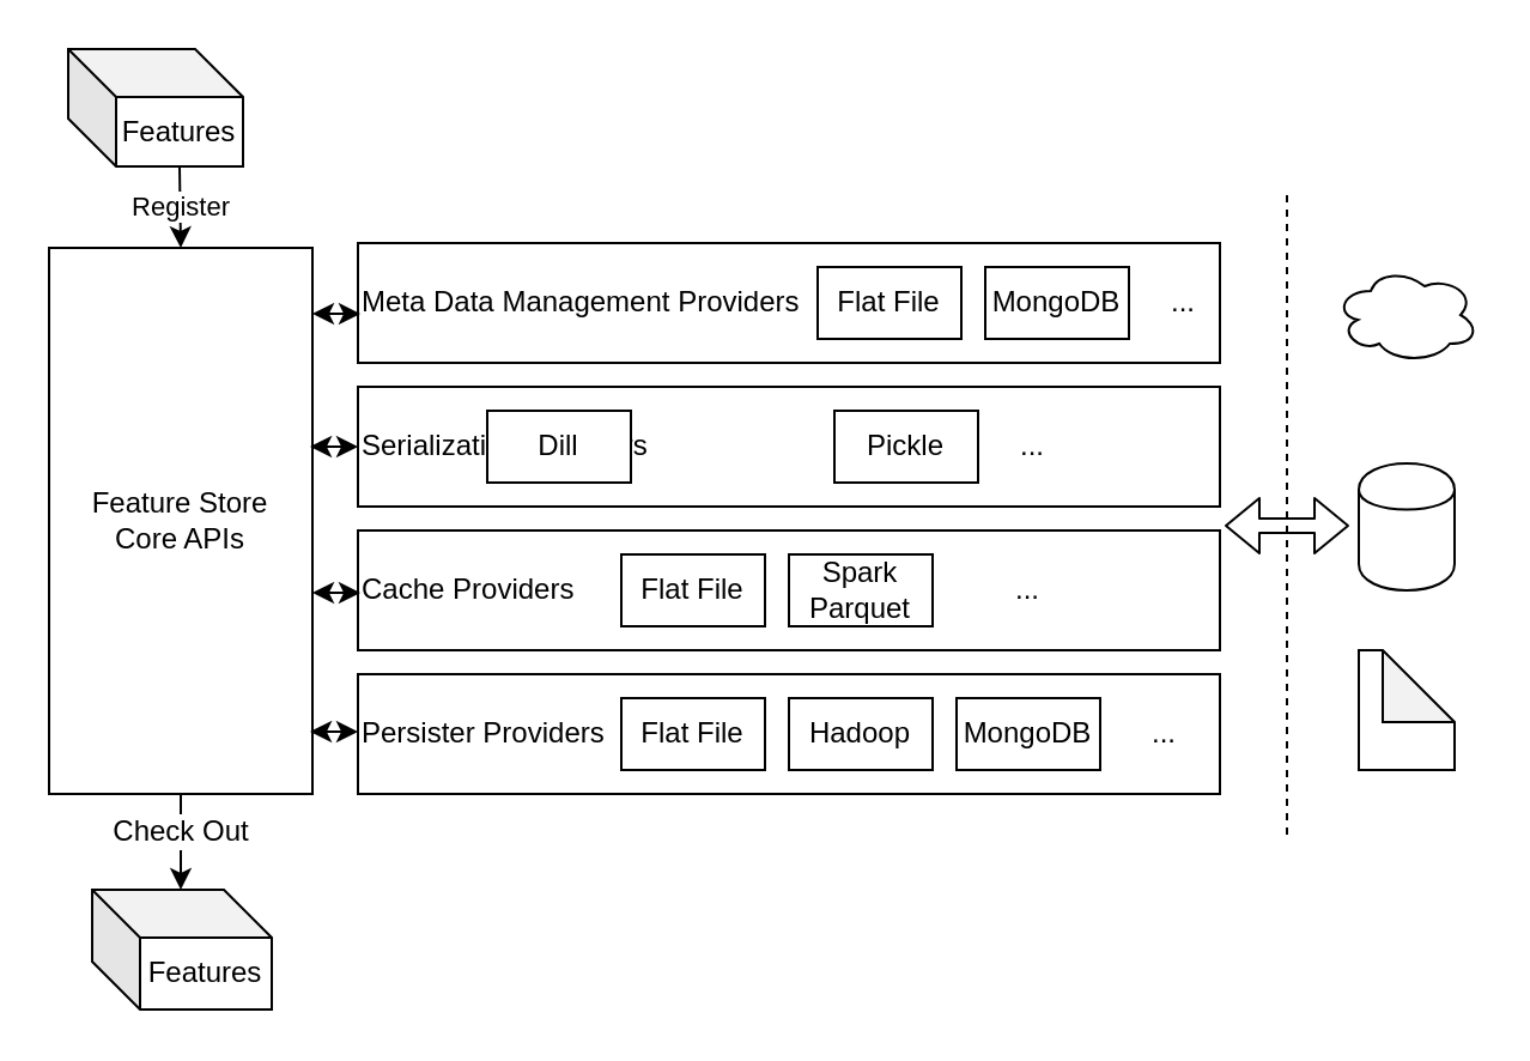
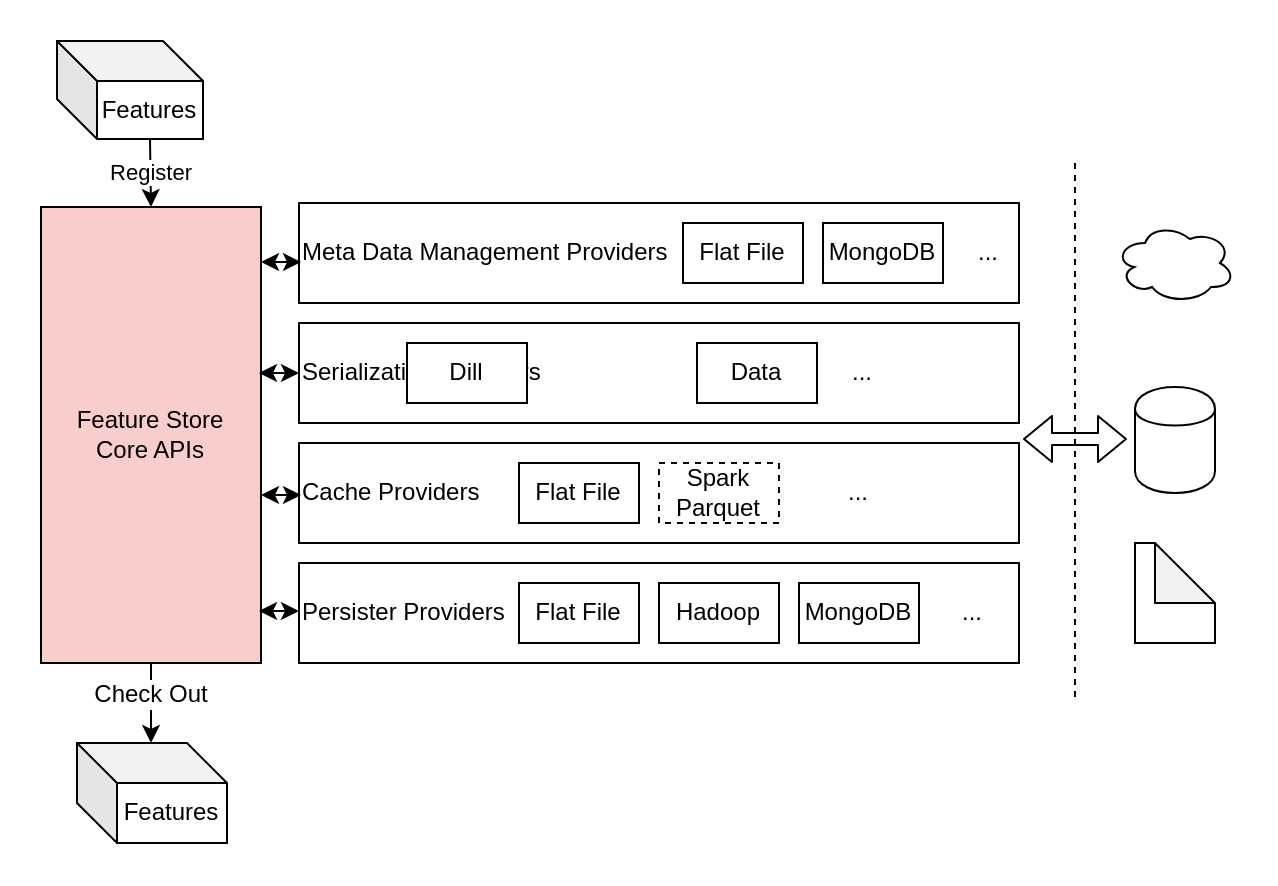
  <mxCell id="0" />
  <mxCell id="1" parent="0" />
- <mxCell id="2" value="Feature Store&lt;br&gt;Core APIs&lt;br&gt;" style="rounded=0;whiteSpace=wrap;html=1;" vertex="1" parent="1"><mxGeometry x="20" y="103" width="110" height="228" as="geometry" /></mxCell>
+ <mxCell id="2" value="Feature Store&lt;br&gt;Core APIs&lt;br&gt;" style="rounded=0;whiteSpace=wrap;html=1;fillColor=#f8cecc;" vertex="1" parent="1"><mxGeometry x="20" y="103" width="110" height="228" as="geometry" /></mxCell>
  <mxCell id="3" value="Persister Providers" style="rounded=0;whiteSpace=wrap;html=1;align=left;" vertex="1" parent="1"><mxGeometry x="149" y="281" width="360" height="50" as="geometry" /></mxCell>
  <mxCell id="4" value="Flat File" style="rounded=0;whiteSpace=wrap;html=1;align=center;" vertex="1" parent="1"><mxGeometry x="259" y="291" width="60" height="30" as="geometry" /></mxCell>
  <mxCell id="5" value="Hadoop" style="rounded=0;whiteSpace=wrap;html=1;align=center;" vertex="1" parent="1"><mxGeometry x="329" y="291" width="60" height="30" as="geometry" /></mxCell>
  <mxCell id="6" value="MongoDB" style="rounded=0;whiteSpace=wrap;html=1;align=center;" vertex="1" parent="1"><mxGeometry x="399" y="291" width="60" height="30" as="geometry" /></mxCell>
  <mxCell id="7" value="..." style="text;html=1;strokeColor=none;fillColor=none;align=center;verticalAlign=middle;whiteSpace=wrap;rounded=0;" vertex="1" parent="1"><mxGeometry x="466" y="296" width="40" height="20" as="geometry" /></mxCell>
  <mxCell id="8" value="" style="endArrow=none;dashed=1;html=1;" edge="1" parent="1"><mxGeometry width="50" height="50" relative="1" as="geometry"><mxPoint x="537" y="81" as="sourcePoint" /><mxPoint x="537" y="351" as="targetPoint" /></mxGeometry></mxCell>
  <mxCell id="9" value="Serialization Providers" style="rounded=0;whiteSpace=wrap;html=1;align=left;" vertex="1" parent="1"><mxGeometry x="149" y="161" width="360" height="50" as="geometry" /></mxCell>
  <mxCell id="10" value="Dill" style="rounded=0;whiteSpace=wrap;html=1;align=center;" vertex="1" parent="1"><mxGeometry x="203" y="171" width="60" height="30" as="geometry" /></mxCell>
- <mxCell id="11" value="Pickle" style="rounded=0;whiteSpace=wrap;html=1;align=center;" vertex="1" parent="1"><mxGeometry x="348" y="171" width="60" height="30" as="geometry" /></mxCell>
+ <mxCell id="11" value="Data" style="rounded=0;whiteSpace=wrap;html=1;align=center;" vertex="1" parent="1"><mxGeometry x="348" y="171" width="60" height="30" as="geometry" /></mxCell>
  <mxCell id="12" value="..." style="text;html=1;strokeColor=none;fillColor=none;align=center;verticalAlign=middle;whiteSpace=wrap;rounded=0;" vertex="1" parent="1"><mxGeometry x="411" y="176" width="40" height="20" as="geometry" /></mxCell>
  <mxCell id="13" value="Cache Providers" style="rounded=0;whiteSpace=wrap;html=1;align=left;" vertex="1" parent="1"><mxGeometry x="149" y="221" width="360" height="50" as="geometry" /></mxCell>
  <mxCell id="14" value="Flat File" style="rounded=0;whiteSpace=wrap;html=1;align=center;" vertex="1" parent="1"><mxGeometry x="259" y="231" width="60" height="30" as="geometry" /></mxCell>
- <mxCell id="15" value="&lt;span&gt;Spark Parquet&lt;/span&gt;" style="rounded=0;whiteSpace=wrap;html=1;align=center;" vertex="1" parent="1"><mxGeometry x="329" y="231" width="60" height="30" as="geometry" /></mxCell>
+ <mxCell id="15" value="&lt;span&gt;Spark Parquet&lt;/span&gt;" style="rounded=0;whiteSpace=wrap;html=1;align=center;dashed=1;" vertex="1" parent="1"><mxGeometry x="329" y="231" width="60" height="30" as="geometry" /></mxCell>
  <mxCell id="16" value="..." style="text;html=1;strokeColor=none;fillColor=none;align=center;verticalAlign=middle;whiteSpace=wrap;rounded=0;" vertex="1" parent="1"><mxGeometry x="409" y="236" width="40" height="20" as="geometry" /></mxCell>
  <mxCell id="17" value="Meta Data Management Providers" style="rounded=0;whiteSpace=wrap;html=1;align=left;" vertex="1" parent="1"><mxGeometry x="149" y="101" width="360" height="50" as="geometry" /></mxCell>
  <mxCell id="18" value="Flat File" style="rounded=0;whiteSpace=wrap;html=1;align=center;" vertex="1" parent="1"><mxGeometry x="341" y="111" width="60" height="30" as="geometry" /></mxCell>
  <mxCell id="19" value="MongoDB" style="rounded=0;whiteSpace=wrap;html=1;align=center;" vertex="1" parent="1"><mxGeometry x="411" y="111" width="60" height="30" as="geometry" /></mxCell>
  <mxCell id="20" value="..." style="text;html=1;strokeColor=none;fillColor=none;align=center;verticalAlign=middle;whiteSpace=wrap;rounded=0;" vertex="1" parent="1"><mxGeometry x="474" y="116" width="40" height="20" as="geometry" /></mxCell>
  <mxCell id="21" value="" style="endArrow=classic;startArrow=classic;html=1;" edge="1" parent="1"><mxGeometry width="50" height="50" relative="1" as="geometry"><mxPoint x="129" y="305" as="sourcePoint" /><mxPoint x="149" y="305" as="targetPoint" /></mxGeometry></mxCell>
  <mxCell id="22" value="" style="endArrow=classic;startArrow=classic;html=1;" edge="1" parent="1"><mxGeometry width="50" height="50" relative="1" as="geometry"><mxPoint x="130" y="247" as="sourcePoint" /><mxPoint x="150" y="247" as="targetPoint" /></mxGeometry></mxCell>
  <mxCell id="23" value="" style="endArrow=classic;startArrow=classic;html=1;" edge="1" parent="1"><mxGeometry width="50" height="50" relative="1" as="geometry"><mxPoint x="129" y="186" as="sourcePoint" /><mxPoint x="149" y="186" as="targetPoint" /></mxGeometry></mxCell>
  <mxCell id="24" value="" style="endArrow=classic;startArrow=classic;html=1;" edge="1" parent="1"><mxGeometry width="50" height="50" relative="1" as="geometry"><mxPoint x="130" y="130.5" as="sourcePoint" /><mxPoint x="150" y="130.5" as="targetPoint" /></mxGeometry></mxCell>
  <mxCell id="25" value="" style="ellipse;shape=cloud;whiteSpace=wrap;html=1;align=center;" vertex="1" parent="1"><mxGeometry x="557" y="111" width="60" height="40" as="geometry" /></mxCell>
  <mxCell id="26" value="" style="shape=cylinder;whiteSpace=wrap;html=1;boundedLbl=1;backgroundOutline=1;align=center;" vertex="1" parent="1"><mxGeometry x="567" y="193" width="40" height="53" as="geometry" /></mxCell>
  <mxCell id="27" value="" style="shape=note;whiteSpace=wrap;html=1;backgroundOutline=1;darkOpacity=0.05;align=center;" vertex="1" parent="1"><mxGeometry x="567" y="271" width="40" height="50" as="geometry" /></mxCell>
  <mxCell id="28" value="" style="shape=flexArrow;endArrow=classic;startArrow=classic;html=1;width=6;endSize=4.33;startWidth=16;startSize=4.33;endWidth=16;" edge="1" parent="1"><mxGeometry width="50" height="50" relative="1" as="geometry"><mxPoint x="511" y="219" as="sourcePoint" /><mxPoint x="563" y="219" as="targetPoint" /></mxGeometry></mxCell>
  <mxCell id="29" value="Register" style="endArrow=classic;html=1;entryX=0.5;entryY=0;entryDx=0;entryDy=0;exitX=0;exitY=0;exitDx=46.5;exitDy=49;exitPerimeter=0;" edge="1" parent="1" source="30" target="2"><mxGeometry width="50" height="50" relative="1" as="geometry"><mxPoint x="75" y="41" as="sourcePoint" /><mxPoint x="67" y="371" as="targetPoint" /></mxGeometry></mxCell>
  <mxCell id="30" value="Features" style="shape=cube;whiteSpace=wrap;html=1;boundedLbl=1;backgroundOutline=1;darkOpacity=0.05;darkOpacity2=0.1;align=center;" vertex="1" parent="1"><mxGeometry x="28" y="20" width="73" height="49" as="geometry" /></mxCell>
  <mxCell id="31" value="Features" style="shape=cube;whiteSpace=wrap;html=1;boundedLbl=1;backgroundOutline=1;darkOpacity=0.05;darkOpacity2=0.1;align=center;" vertex="1" parent="1"><mxGeometry x="38" y="371" width="75" height="50" as="geometry" /></mxCell>
  <mxCell id="32" value="" style="endArrow=classic;html=1;exitX=0.5;exitY=1;exitDx=0;exitDy=0;" edge="1" parent="1" source="2"><mxGeometry width="50" height="50" relative="1" as="geometry"><mxPoint x="17" y="521" as="sourcePoint" /><mxPoint x="75" y="371" as="targetPoint" /></mxGeometry></mxCell>
  <mxCell id="33" value="Check Out&lt;br&gt;" style="text;html=1;resizable=0;points=[];align=center;verticalAlign=middle;labelBackgroundColor=#ffffff;" vertex="1" connectable="0" parent="32"><mxGeometry x="-0.25" y="-1" relative="1" as="geometry"><mxPoint as="offset" /></mxGeometry></mxCell>
